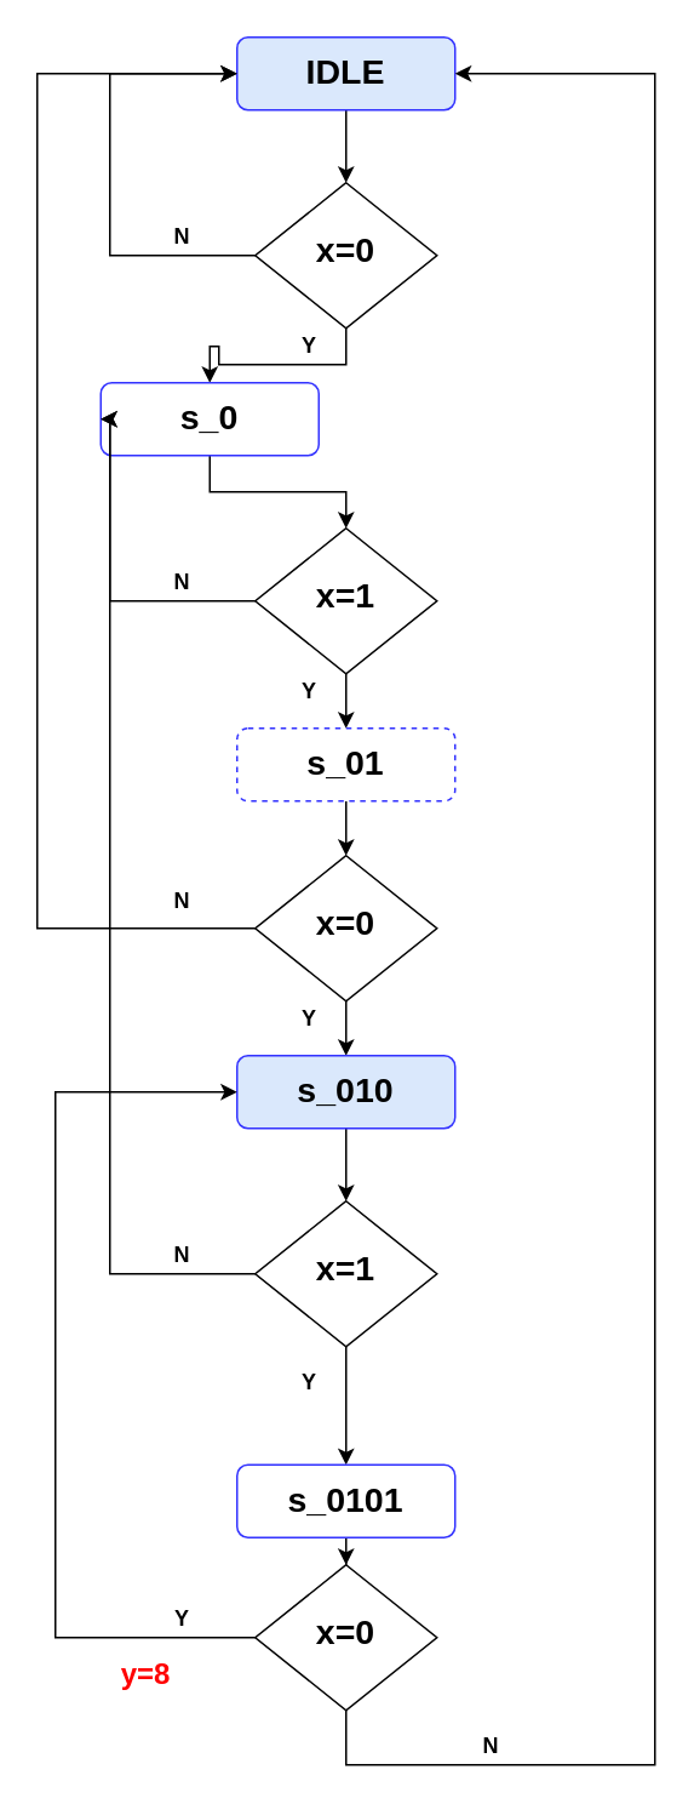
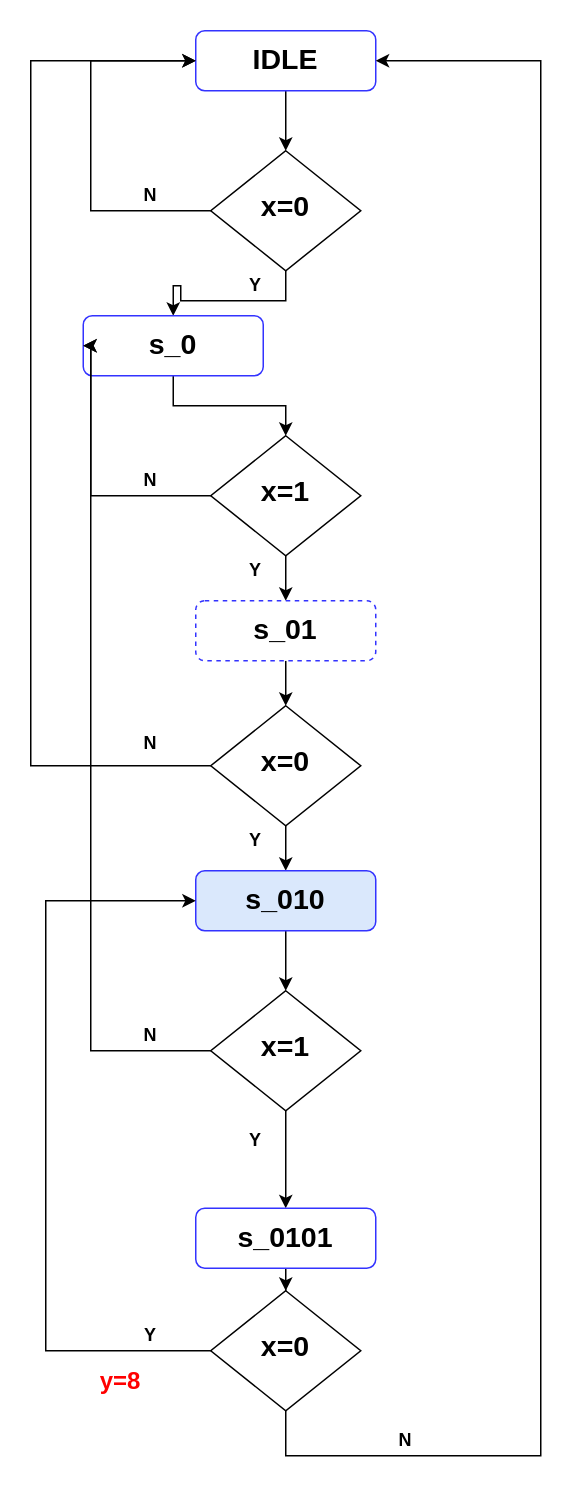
  <mxCell id="0" />
  <mxCell id="1" parent="0" />
  <mxCell id="2" value="" style="edgeStyle=orthogonalEdgeStyle;rounded=0;orthogonalLoop=1;jettySize=auto;html=1;" edge="1" parent="1" source="3" target="6"><mxGeometry relative="1" as="geometry" /></mxCell>
- <mxCell id="3" value="&lt;font style=&quot;font-size: 19px&quot;&gt;&lt;b&gt;IDLE&lt;/b&gt;&lt;/font&gt;" style="rounded=1;whiteSpace=wrap;html=1;fontSize=12;glass=0;strokeWidth=1;shadow=0;strokeColor=#3333FF;fillColor=#dae8fc;" parent="1" vertex="1"><mxGeometry x="130" y="20" width="120" height="40" as="geometry" /></mxCell>
+ <mxCell id="3" value="&lt;font style=&quot;font-size: 19px&quot;&gt;&lt;b&gt;IDLE&lt;/b&gt;&lt;/font&gt;" style="rounded=1;whiteSpace=wrap;html=1;fontSize=12;glass=0;strokeWidth=1;shadow=0;strokeColor=#3333FF;" parent="1" vertex="1"><mxGeometry x="130" y="20" width="120" height="40" as="geometry" /></mxCell>
  <mxCell id="4" value="" style="edgeStyle=orthogonalEdgeStyle;rounded=0;orthogonalLoop=1;jettySize=auto;html=1;" edge="1" parent="1" source="6" target="8"><mxGeometry relative="1" as="geometry" /></mxCell>
  <mxCell id="5" style="edgeStyle=orthogonalEdgeStyle;rounded=0;orthogonalLoop=1;jettySize=auto;html=1;exitX=0;exitY=0.5;exitDx=0;exitDy=0;entryX=0;entryY=0.5;entryDx=0;entryDy=0;" edge="1" parent="1" source="6" target="3"><mxGeometry relative="1" as="geometry"><Array as="points"><mxPoint x="60" y="140" /><mxPoint x="60" y="40" /></Array></mxGeometry></mxCell>
  <mxCell id="6" value="&lt;font style=&quot;font-size: 19px&quot;&gt;&lt;b&gt;x=0&lt;/b&gt;&lt;/font&gt;" style="rhombus;whiteSpace=wrap;html=1;shadow=0;fontFamily=Helvetica;fontSize=12;align=center;strokeWidth=1;spacing=6;spacingTop=-4;" parent="1" vertex="1"><mxGeometry x="140" y="100" width="100" height="80" as="geometry" /></mxCell>
  <mxCell id="7" value="" style="edgeStyle=orthogonalEdgeStyle;rounded=0;orthogonalLoop=1;jettySize=auto;html=1;" edge="1" parent="1" source="8" target="11"><mxGeometry relative="1" as="geometry" /></mxCell>
  <mxCell id="8" value="&lt;font style=&quot;font-size: 19px&quot;&gt;&lt;b&gt;s_0&lt;/b&gt;&lt;/font&gt;" style="rounded=1;whiteSpace=wrap;html=1;fontSize=12;glass=0;strokeWidth=1;shadow=0;strokeColor=#3333FF;" parent="1" vertex="1"><mxGeometry x="55" y="210" width="120" height="40" as="geometry" /></mxCell>
  <mxCell id="9" value="" style="edgeStyle=orthogonalEdgeStyle;rounded=0;orthogonalLoop=1;jettySize=auto;html=1;" edge="1" parent="1" source="11" target="13"><mxGeometry relative="1" as="geometry" /></mxCell>
  <mxCell id="10" style="edgeStyle=orthogonalEdgeStyle;rounded=0;orthogonalLoop=1;jettySize=auto;html=1;exitX=0;exitY=0.5;exitDx=0;exitDy=0;entryX=0;entryY=0.5;entryDx=0;entryDy=0;" edge="1" parent="1" source="11" target="8"><mxGeometry relative="1" as="geometry"><Array as="points"><mxPoint x="60" y="330" /><mxPoint x="60" y="230" /></Array></mxGeometry></mxCell>
  <mxCell id="11" value="&lt;font style=&quot;font-size: 19px&quot;&gt;&lt;b&gt;x=1&lt;/b&gt;&lt;/font&gt;" style="rhombus;whiteSpace=wrap;html=1;shadow=0;fontFamily=Helvetica;fontSize=12;align=center;strokeWidth=1;spacing=6;spacingTop=-4;" vertex="1" parent="1"><mxGeometry x="140" y="290" width="100" height="80" as="geometry" /></mxCell>
  <mxCell id="12" value="" style="edgeStyle=orthogonalEdgeStyle;rounded=0;orthogonalLoop=1;jettySize=auto;html=1;" edge="1" parent="1" source="13" target="16"><mxGeometry relative="1" as="geometry" /></mxCell>
  <mxCell id="13" value="&lt;font size=&quot;1&quot;&gt;&lt;b style=&quot;font-size: 19px&quot;&gt;s_01&lt;/b&gt;&lt;/font&gt;" style="rounded=1;whiteSpace=wrap;html=1;fontSize=12;glass=0;strokeWidth=1;shadow=0;strokeColor=#3333FF;dashed=1;" vertex="1" parent="1"><mxGeometry x="130" y="400" width="120" height="40" as="geometry" /></mxCell>
  <mxCell id="14" style="edgeStyle=orthogonalEdgeStyle;rounded=0;orthogonalLoop=1;jettySize=auto;html=1;exitX=0;exitY=0.5;exitDx=0;exitDy=0;" edge="1" parent="1" source="16"><mxGeometry relative="1" as="geometry"><mxPoint x="130" y="40" as="targetPoint" /><Array as="points"><mxPoint x="20" y="510" /><mxPoint x="20" y="40" /></Array></mxGeometry></mxCell>
  <mxCell id="15" value="" style="edgeStyle=orthogonalEdgeStyle;rounded=0;orthogonalLoop=1;jettySize=auto;html=1;" edge="1" parent="1" source="16" target="23"><mxGeometry relative="1" as="geometry" /></mxCell>
  <mxCell id="16" value="&lt;b&gt;&lt;font style=&quot;font-size: 19px&quot;&gt;x=0&lt;/font&gt;&lt;/b&gt;" style="rhombus;whiteSpace=wrap;html=1;shadow=0;fontFamily=Helvetica;fontSize=12;align=center;strokeWidth=1;spacing=6;spacingTop=-4;" vertex="1" parent="1"><mxGeometry x="140" y="470" width="100" height="80" as="geometry" /></mxCell>
  <mxCell id="17" value="&lt;b&gt;Y&lt;/b&gt;" style="text;html=1;strokeColor=none;fillColor=none;align=center;verticalAlign=middle;whiteSpace=wrap;rounded=0;" vertex="1" parent="1"><mxGeometry x="150" y="370" width="40" height="20" as="geometry" /></mxCell>
  <mxCell id="18" value="&lt;b&gt;Y&lt;/b&gt;" style="text;html=1;strokeColor=none;fillColor=none;align=center;verticalAlign=middle;whiteSpace=wrap;rounded=0;" vertex="1" parent="1"><mxGeometry x="150" y="180" width="40" height="20" as="geometry" /></mxCell>
  <mxCell id="19" value="&lt;b&gt;N&lt;/b&gt;" style="text;html=1;strokeColor=none;fillColor=none;align=center;verticalAlign=middle;whiteSpace=wrap;rounded=0;" vertex="1" parent="1"><mxGeometry x="80" y="120" width="40" height="20" as="geometry" /></mxCell>
  <mxCell id="20" value="&lt;b&gt;N&lt;/b&gt;" style="text;html=1;strokeColor=none;fillColor=none;align=center;verticalAlign=middle;whiteSpace=wrap;rounded=0;" vertex="1" parent="1"><mxGeometry x="80" y="310" width="40" height="20" as="geometry" /></mxCell>
  <mxCell id="21" value="&lt;b&gt;N&lt;/b&gt;" style="text;html=1;strokeColor=none;fillColor=none;align=center;verticalAlign=middle;whiteSpace=wrap;rounded=0;" vertex="1" parent="1"><mxGeometry x="80" y="485" width="40" height="20" as="geometry" /></mxCell>
  <mxCell id="22" value="" style="edgeStyle=orthogonalEdgeStyle;rounded=0;orthogonalLoop=1;jettySize=auto;html=1;" edge="1" parent="1" source="23" target="27"><mxGeometry relative="1" as="geometry" /></mxCell>
  <mxCell id="23" value="&lt;b&gt;&lt;font style=&quot;font-size: 19px&quot;&gt;s_010&lt;/font&gt;&lt;/b&gt;" style="rounded=1;whiteSpace=wrap;html=1;fontSize=12;glass=0;strokeWidth=1;shadow=0;strokeColor=#3333FF;fillColor=#dae8fc;" vertex="1" parent="1"><mxGeometry x="130" y="580" width="120" height="40" as="geometry" /></mxCell>
  <mxCell id="24" value="&lt;b&gt;Y&lt;/b&gt;" style="text;html=1;strokeColor=none;fillColor=none;align=center;verticalAlign=middle;whiteSpace=wrap;rounded=0;" vertex="1" parent="1"><mxGeometry x="150" y="550" width="40" height="20" as="geometry" /></mxCell>
  <mxCell id="25" style="edgeStyle=orthogonalEdgeStyle;rounded=0;orthogonalLoop=1;jettySize=auto;html=1;exitX=0;exitY=0.5;exitDx=0;exitDy=0;entryX=0;entryY=0.5;entryDx=0;entryDy=0;" edge="1" parent="1" source="27" target="8"><mxGeometry relative="1" as="geometry"><Array as="points"><mxPoint x="60" y="700" /><mxPoint x="60" y="230" /></Array></mxGeometry></mxCell>
  <mxCell id="26" value="" style="edgeStyle=orthogonalEdgeStyle;rounded=0;orthogonalLoop=1;jettySize=auto;html=1;" edge="1" parent="1" source="27" target="30"><mxGeometry relative="1" as="geometry" /></mxCell>
  <mxCell id="27" value="&lt;b&gt;&lt;font style=&quot;font-size: 19px&quot;&gt;x=1&lt;/font&gt;&lt;/b&gt;" style="rhombus;whiteSpace=wrap;html=1;shadow=0;fontFamily=Helvetica;fontSize=12;align=center;strokeWidth=1;spacing=6;spacingTop=-4;" vertex="1" parent="1"><mxGeometry x="140" y="660" width="100" height="80" as="geometry" /></mxCell>
  <mxCell id="28" value="&lt;b&gt;N&lt;/b&gt;" style="text;html=1;strokeColor=none;fillColor=none;align=center;verticalAlign=middle;whiteSpace=wrap;rounded=0;" vertex="1" parent="1"><mxGeometry x="80" y="680" width="40" height="20" as="geometry" /></mxCell>
  <mxCell id="29" value="" style="edgeStyle=orthogonalEdgeStyle;rounded=0;orthogonalLoop=1;jettySize=auto;html=1;" edge="1" parent="1" source="30" target="33"><mxGeometry relative="1" as="geometry" /></mxCell>
  <mxCell id="30" value="&lt;b&gt;&lt;font style=&quot;font-size: 19px&quot;&gt;s_0101&lt;/font&gt;&lt;/b&gt;" style="rounded=1;whiteSpace=wrap;html=1;fontSize=12;glass=0;strokeWidth=1;shadow=0;strokeColor=#3333FF;" vertex="1" parent="1"><mxGeometry x="130" y="805" width="120" height="40" as="geometry" /></mxCell>
  <mxCell id="31" style="edgeStyle=orthogonalEdgeStyle;rounded=0;orthogonalLoop=1;jettySize=auto;html=1;exitX=0;exitY=0.5;exitDx=0;exitDy=0;entryX=0;entryY=0.5;entryDx=0;entryDy=0;" edge="1" parent="1" source="33" target="23"><mxGeometry relative="1" as="geometry"><Array as="points"><mxPoint x="30" y="900" /><mxPoint x="30" y="600" /></Array></mxGeometry></mxCell>
  <mxCell id="32" style="edgeStyle=orthogonalEdgeStyle;rounded=0;orthogonalLoop=1;jettySize=auto;html=1;exitX=0.5;exitY=1;exitDx=0;exitDy=0;entryX=1;entryY=0.5;entryDx=0;entryDy=0;" edge="1" parent="1" source="33" target="3"><mxGeometry relative="1" as="geometry"><Array as="points"><mxPoint x="190" y="970" /><mxPoint x="360" y="970" /><mxPoint x="360" y="40" /></Array></mxGeometry></mxCell>
  <mxCell id="33" value="&lt;b&gt;&lt;font style=&quot;font-size: 19px&quot;&gt;x=0&lt;/font&gt;&lt;/b&gt;" style="rhombus;whiteSpace=wrap;html=1;shadow=0;fontFamily=Helvetica;fontSize=12;align=center;strokeWidth=1;spacing=6;spacingTop=-4;" vertex="1" parent="1"><mxGeometry x="140" y="860" width="100" height="80" as="geometry" /></mxCell>
  <mxCell id="34" value="&lt;b&gt;Y&lt;/b&gt;" style="text;html=1;strokeColor=none;fillColor=none;align=center;verticalAlign=middle;whiteSpace=wrap;rounded=0;" vertex="1" parent="1"><mxGeometry x="80" y="880" width="40" height="20" as="geometry" /></mxCell>
  <mxCell id="35" value="&lt;b&gt;N&lt;/b&gt;" style="text;html=1;strokeColor=none;fillColor=none;align=center;verticalAlign=middle;whiteSpace=wrap;rounded=0;" vertex="1" parent="1"><mxGeometry x="250" y="950" width="40" height="20" as="geometry" /></mxCell>
  <mxCell id="36" value="&lt;font size=&quot;1&quot; color=&quot;#ff0000&quot;&gt;&lt;b style=&quot;font-size: 16px&quot;&gt;y=8&lt;/b&gt;&lt;/font&gt;" style="text;html=1;strokeColor=none;fillColor=none;align=center;verticalAlign=middle;whiteSpace=wrap;rounded=0;" vertex="1" parent="1"><mxGeometry x="60" y="910" width="40" height="20" as="geometry" /></mxCell>
  <mxCell id="37" value="&lt;b&gt;Y&lt;/b&gt;" style="text;html=1;strokeColor=none;fillColor=none;align=center;verticalAlign=middle;whiteSpace=wrap;rounded=0;" vertex="1" parent="1"><mxGeometry x="150" y="750" width="40" height="20" as="geometry" /></mxCell>
